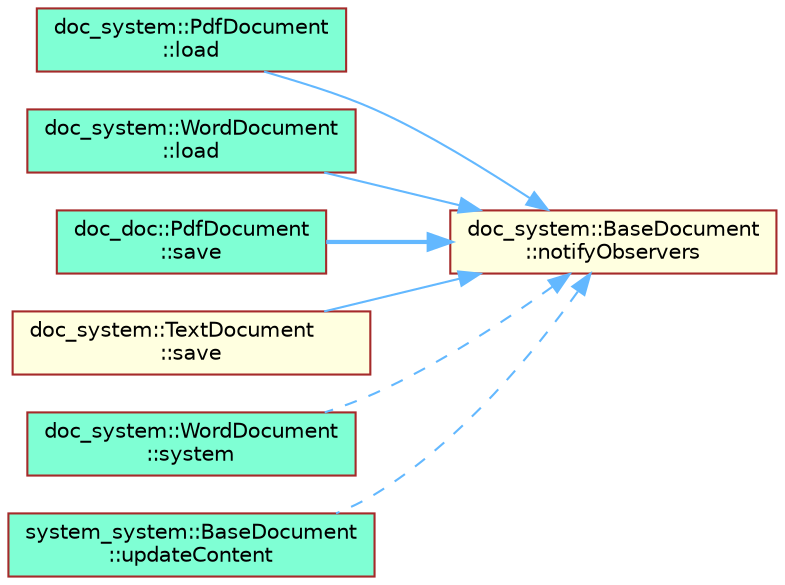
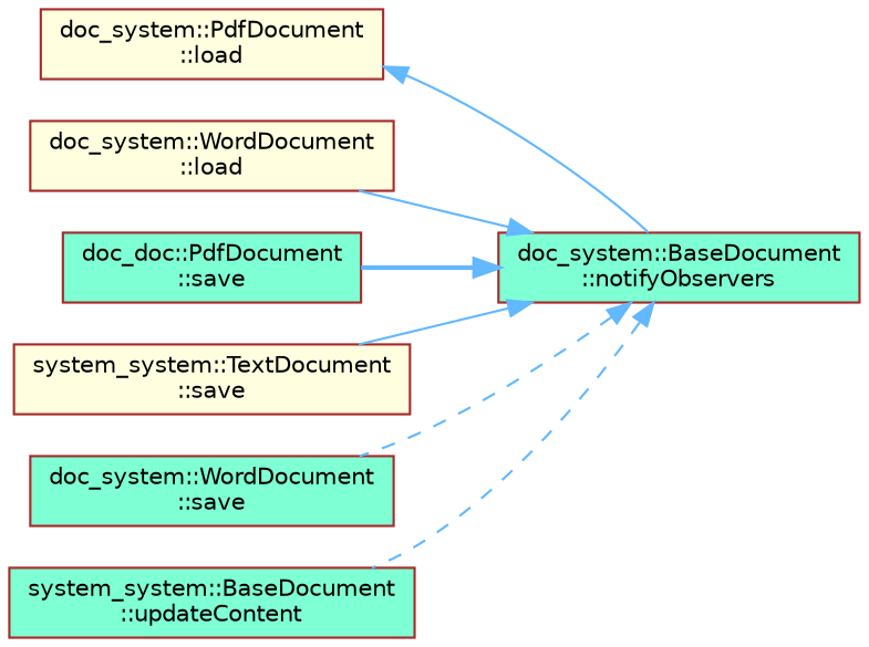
  digraph {
    rankdir=RL
    node [color=brown fillcolor=aquamarine fontname=Helvetica fontsize=10 shape=box style=filled]
    edge [color=steelblue1 dir=back fontname=Helvetica fontsize=10 labelfontname=Helvetica labelfontsize=10 style=solid]
-   n1 [fillcolor=lightyellow fontcolor=black height=0.2 label="doc_system::BaseDocument\l::notifyObservers" width=0.4]
-   n2 [height=0.2 label="doc_system::PdfDocument\l::load" width=0.4]
-   n3 [height=0.2 label="doc_system::WordDocument\l::load" width=0.4]
+   n1 [fontcolor=black height=0.2 label="doc_system::BaseDocument\l::notifyObservers" width=0.4]
+   n2 [fillcolor=lightyellow height=0.2 label="doc_system::PdfDocument\l::load" width=0.4]
+   n3 [fillcolor=lightyellow height=0.2 label="doc_system::WordDocument\l::load" width=0.4]
    n4 [height=0.2 label="doc_doc::PdfDocument\l::save" width=0.4]
-   n5 [fillcolor=lightyellow height=0.2 label="doc_system::TextDocument\l::save" width=0.4]
-   n6 [height=0.2 label="doc_system::WordDocument\l::system" width=0.4]
+   n5 [fillcolor=lightyellow height=0.2 label="system_system::TextDocument\l::save" width=0.4]
+   n6 [height=0.2 label="doc_system::WordDocument\l::save" width=0.4]
    n7 [height=0.2 label="system_system::BaseDocument\l::updateContent" width=0.4]
-   n1 -> n2
+   n2 -> n1
    n1 -> n3
    n1 -> n4 [style=bold]
    n1 -> n5
    n1 -> n6 [style=dashed]
    n1 -> n7 [style=dashed]
  }
